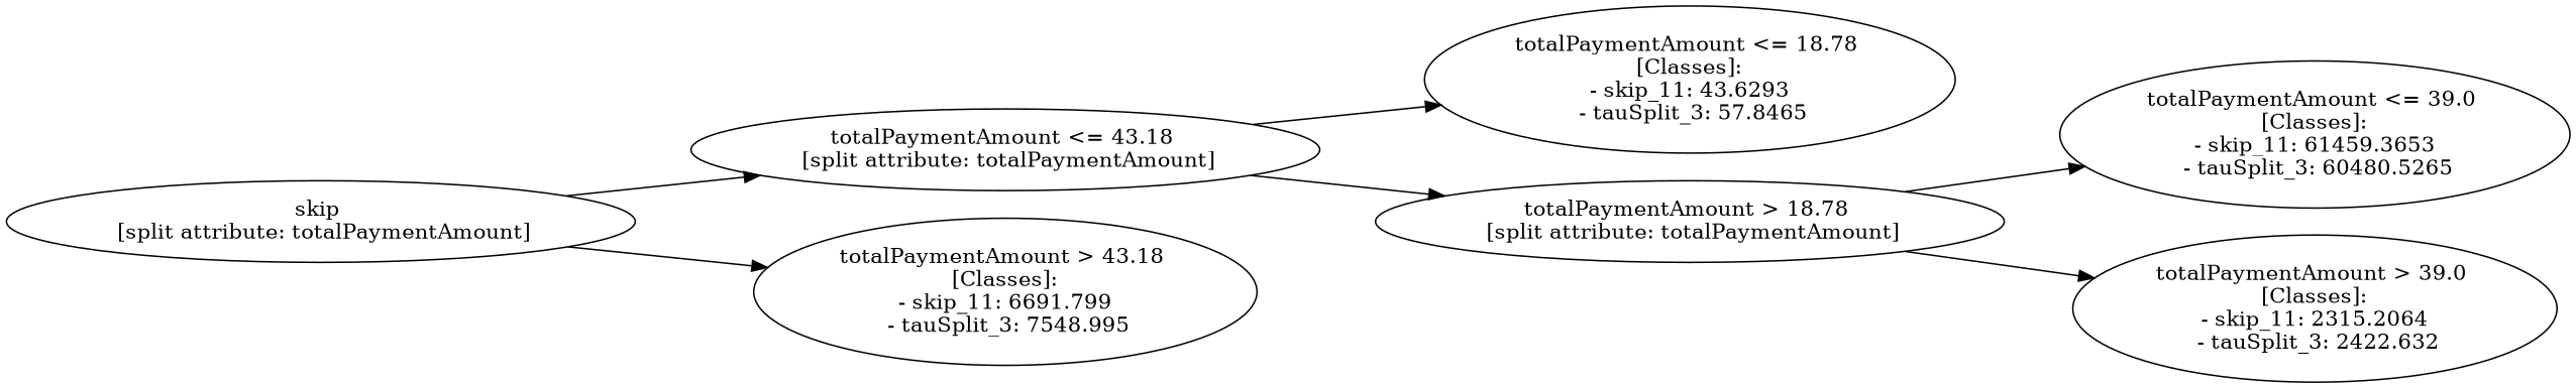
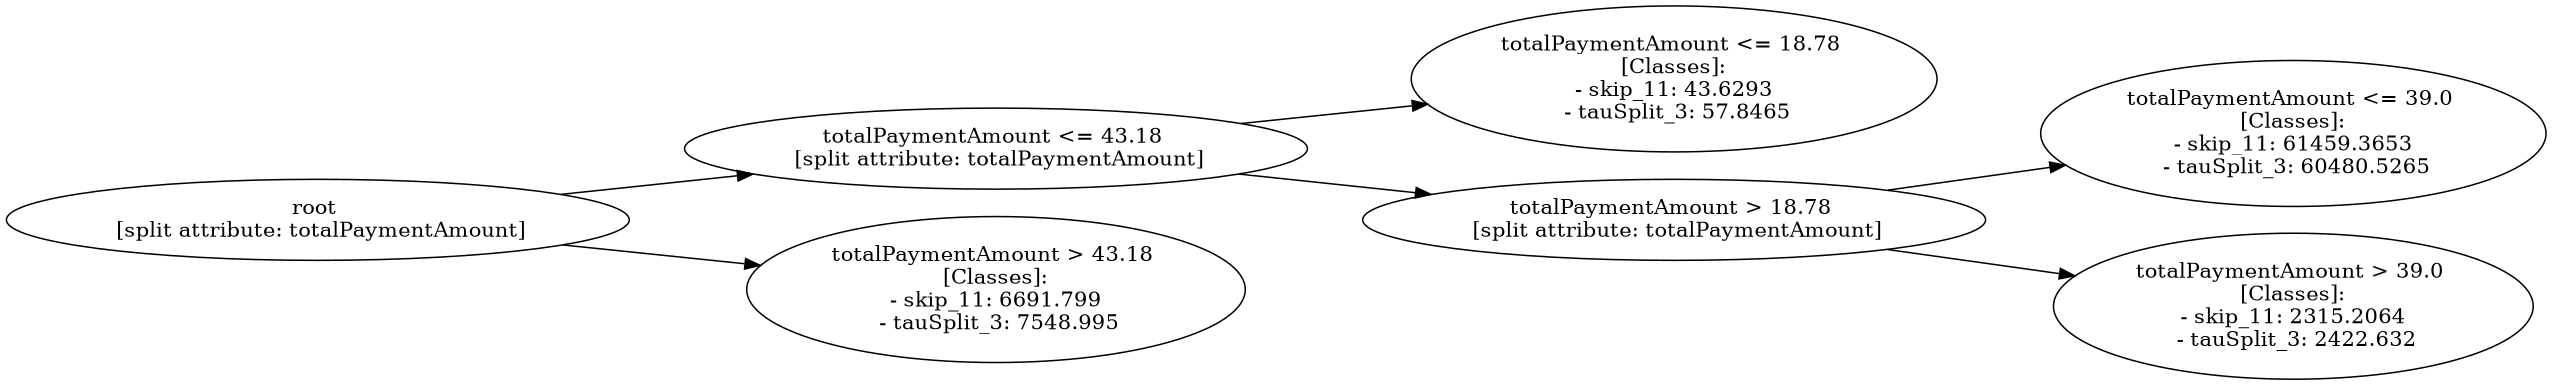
  digraph {
    rankdir=LR
-   n1 [label="skip \n [split attribute: totalPaymentAmount]"]
+   n1 [label="root \n [split attribute: totalPaymentAmount]"]
    n2 [label="totalPaymentAmount <= 43.18 \n [split attribute: totalPaymentAmount]"]
    n3 [label="totalPaymentAmount > 43.18 \n [Classes]: \n - skip_11: 6691.799 \n - tauSplit_3: 7548.995"]
    n4 [label="totalPaymentAmount <= 18.78 \n [Classes]: \n - skip_11: 43.6293 \n - tauSplit_3: 57.8465"]
    n5 [label="totalPaymentAmount > 18.78 \n [split attribute: totalPaymentAmount]"]
    n6 [label="totalPaymentAmount <= 39.0 \n [Classes]: \n - skip_11: 61459.3653 \n - tauSplit_3: 60480.5265"]
    n7 [label="totalPaymentAmount > 39.0 \n [Classes]: \n - skip_11: 2315.2064 \n - tauSplit_3: 2422.632"]
    n1 -> n2
    n1 -> n3
    n2 -> n4
    n2 -> n5
    n5 -> n6
    n5 -> n7
  }
